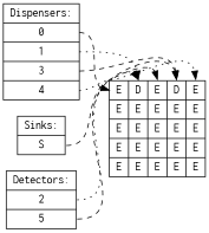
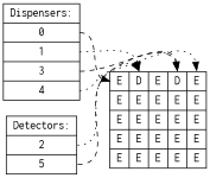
  digraph {
    rankdir=LR
    node [fontname=Inconsolata shape=record]
    edge [headport=f01 style=dashed]
    n1 [label="Dispensers:|<d19>0|<d1>1|<d3>3|<d4>4"]
    n2 [label="{<f00>E|<f01>D|<f02>E|<f03>D|<f04>E}|{<f10>E|<f11>E|<f12>E|<f13>E|<f14>E}|{<f20>E|<f21>E|<f22>E|<f23>E|<f24>E}|{<f30>E|<f31>E|<f32>E|<f33>E|<f34>E}|{<f40>E|<f41>E|<f42>E|<f43>E|<f44>E}"]
-   n3 [label="Sinks:|<s2>S"]
    n4 [label="Detectors:|<D01>2|<D03>5"]
    n1 -> n2 [headport=f00 tailport=d19]
    n1 -> n2 [tailport=d1 style=dotted]
    n1 -> n2 [headport=f03 tailport=d3]
    n1 -> n2 [headport=f04 tailport=d4 style=dotted]
-   n3 -> n2 [headport=f02 tailport=s2]
    n4 -> n2 [tailport=D01 style=dotted]
    n4 -> n2 [headport=f03 tailport=D03]
  }
